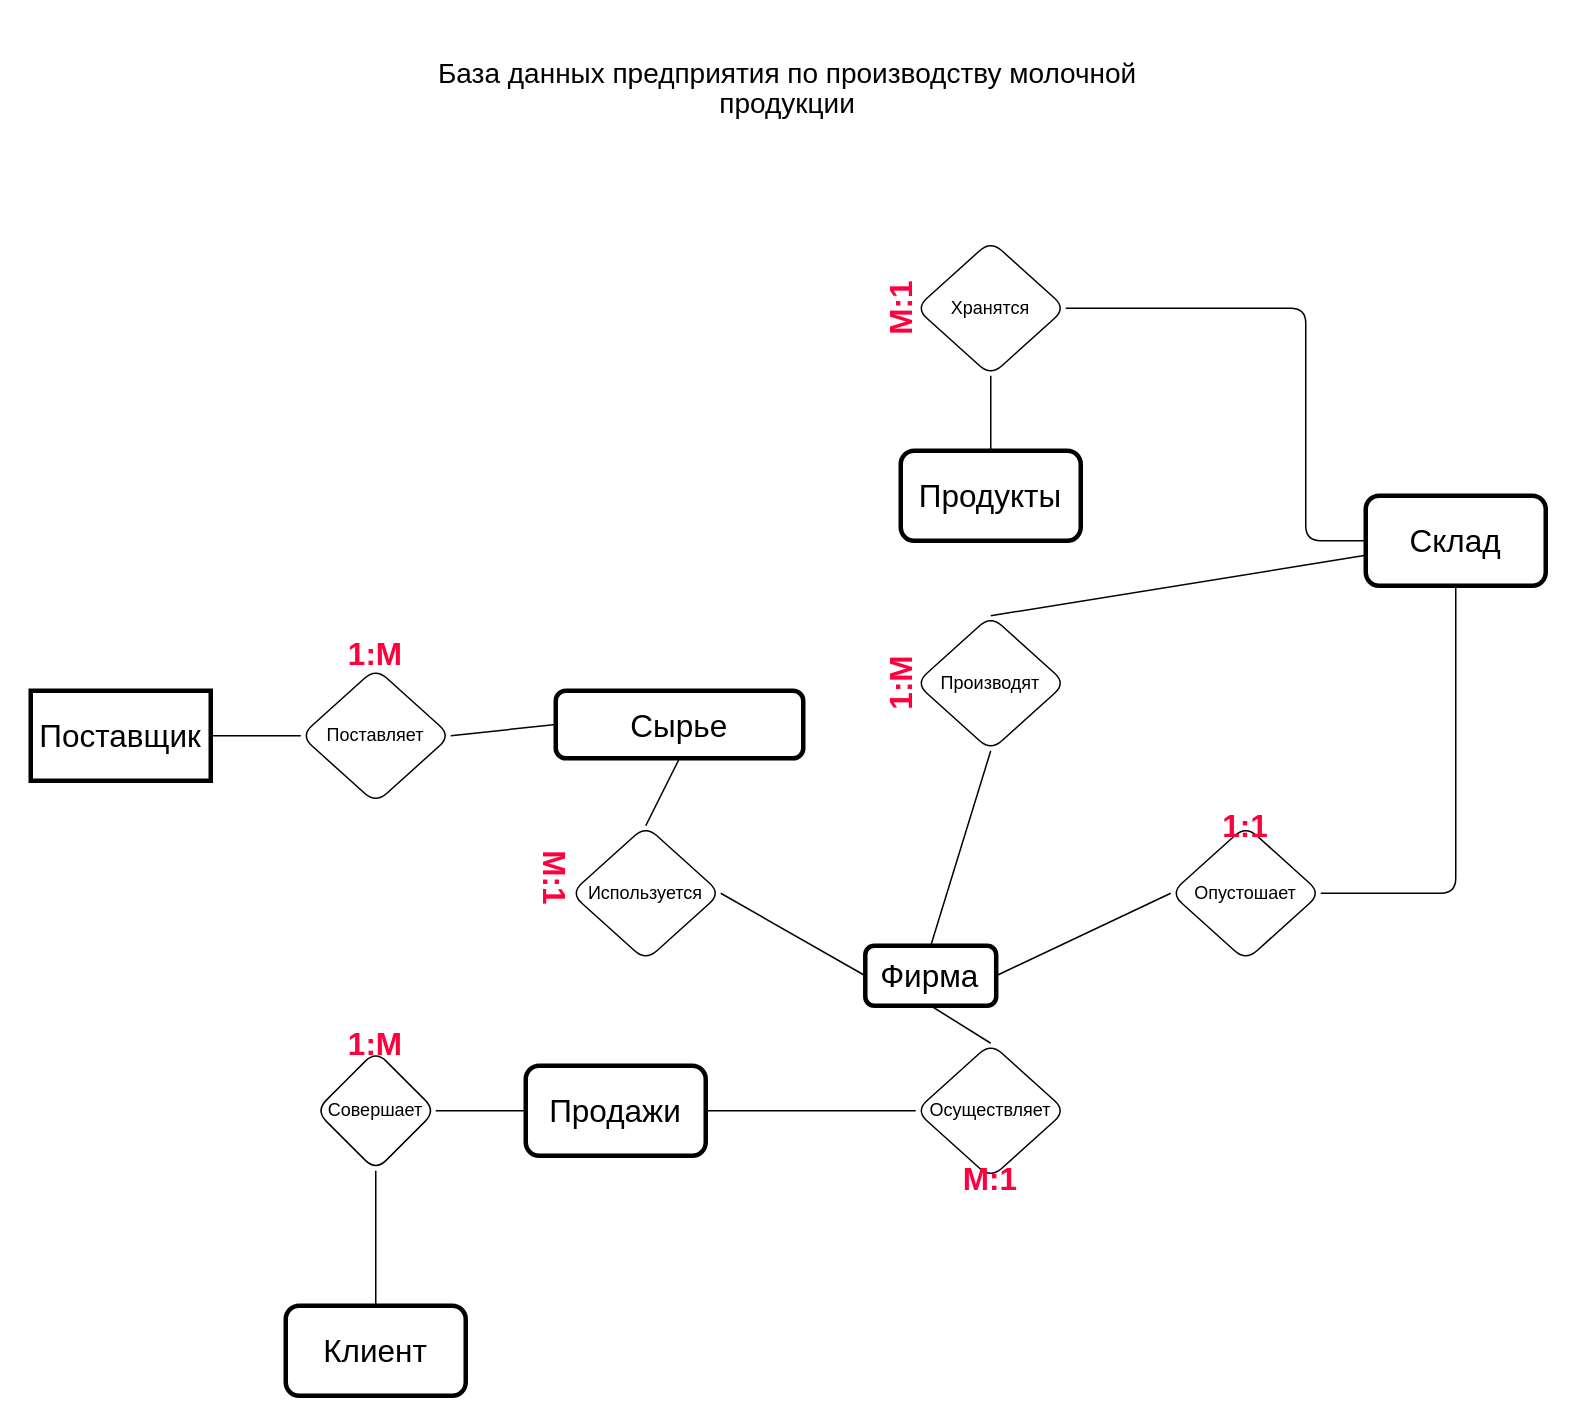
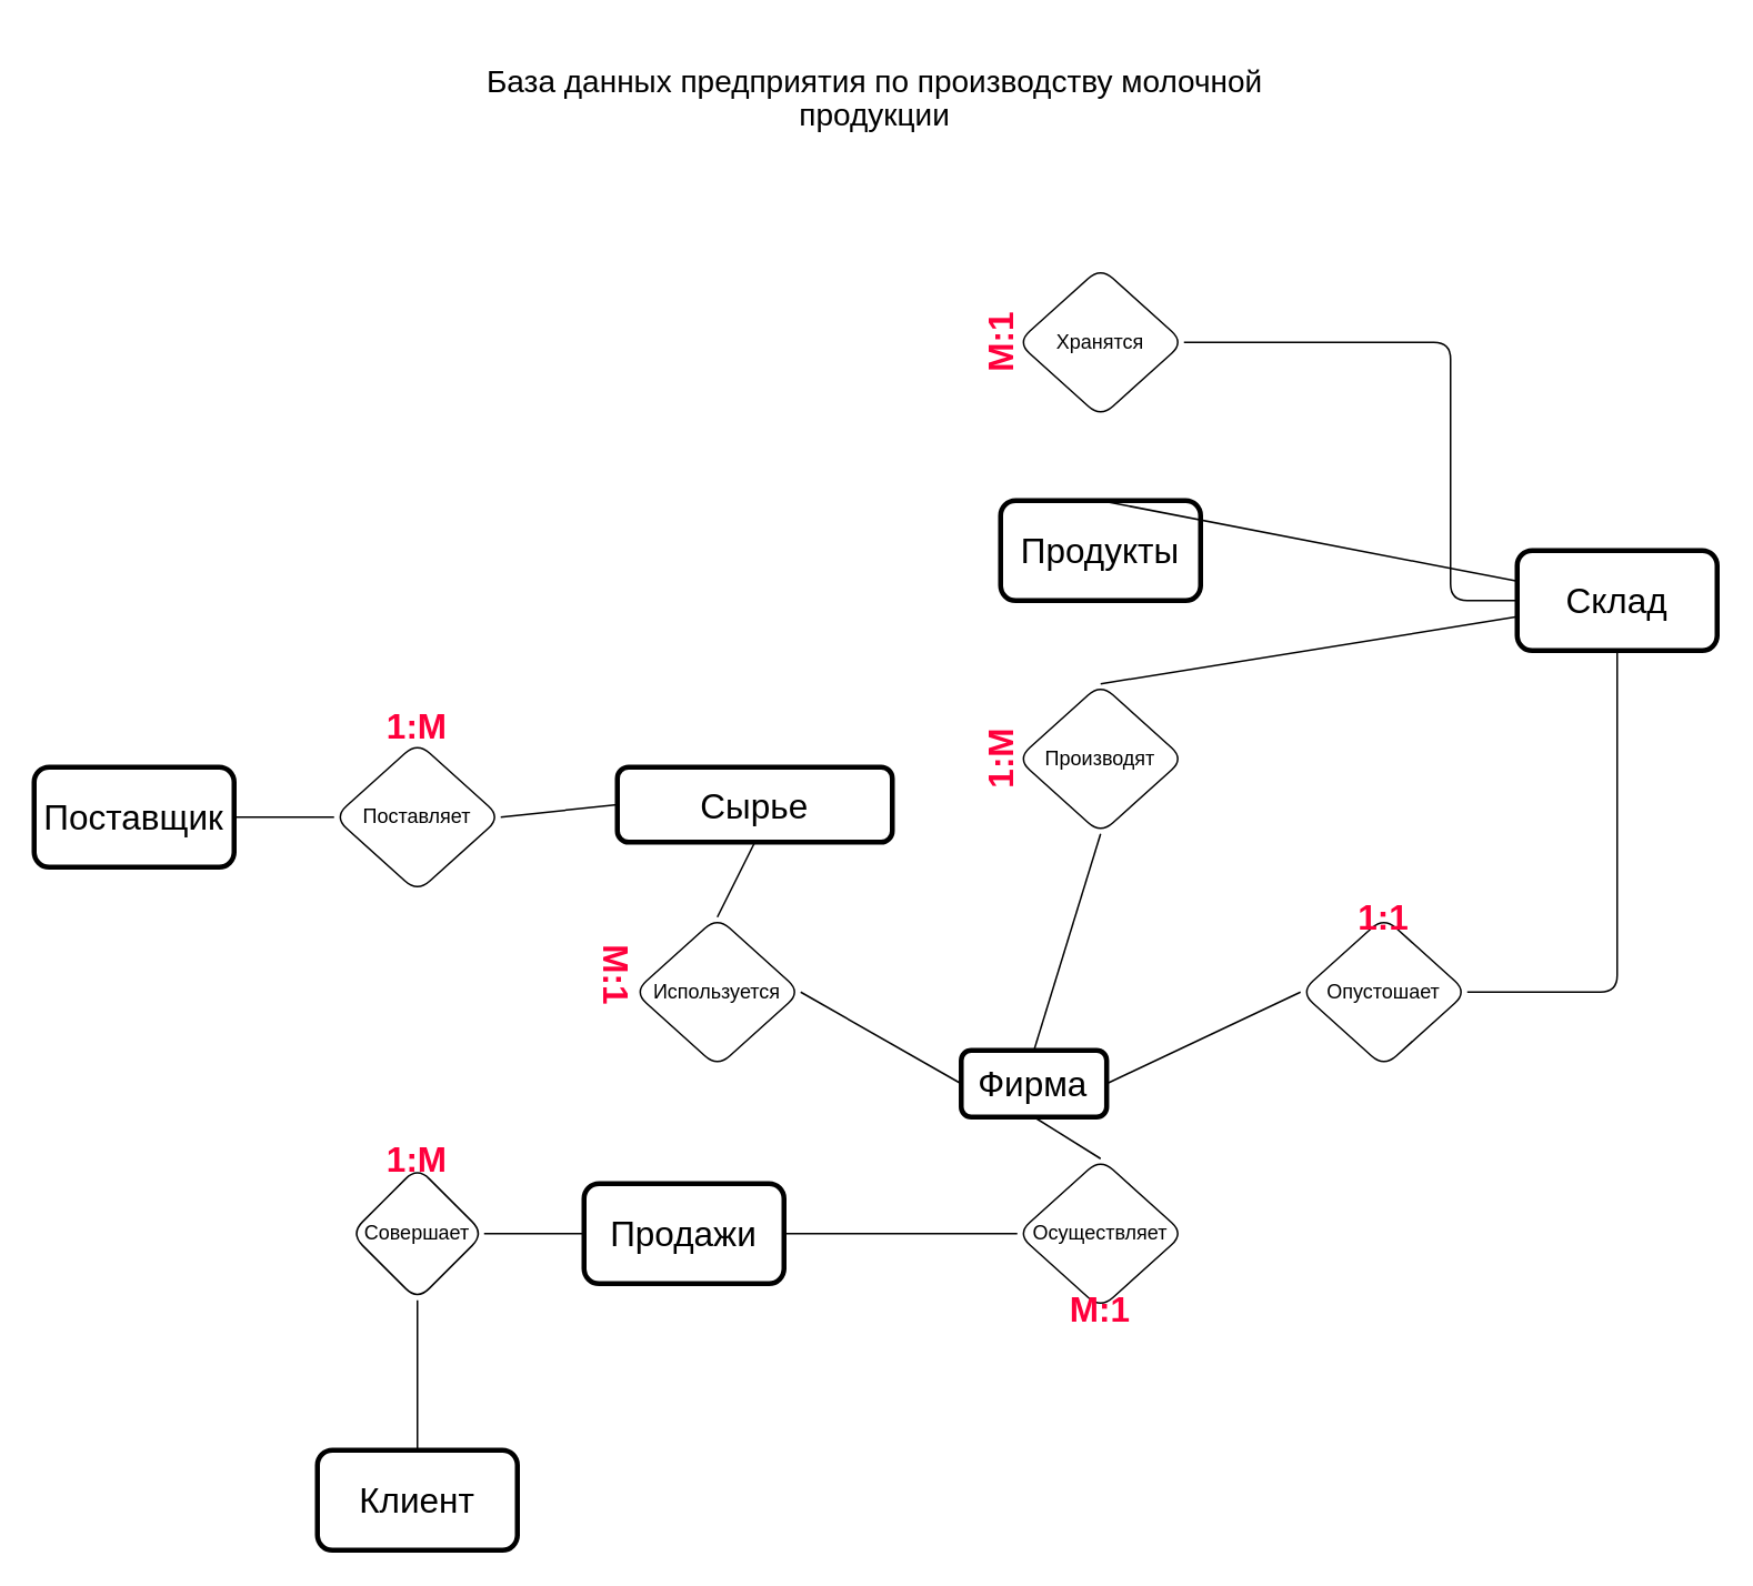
  <mxCell id="0" />
  <mxCell id="1" parent="0" />
  <mxCell id="2" value="Клиент" style="rounded=1;whiteSpace=wrap;html=1;labelBackgroundColor=none;strokeWidth=3;fontSize=21;" parent="1" vertex="1"><mxGeometry x="190" y="870" width="120" height="60" as="geometry" /></mxCell>
  <mxCell id="3" value="Совершает" style="rhombus;whiteSpace=wrap;html=1;rounded=1;" parent="1" vertex="1"><mxGeometry x="210" y="700" width="80" height="80" as="geometry" /></mxCell>
  <mxCell id="4" value="Продажи" style="rounded=1;whiteSpace=wrap;html=1;labelBackgroundColor=none;strokeWidth=3;fontSize=21;" parent="1" vertex="1"><mxGeometry x="350" y="710" width="120" height="60" as="geometry" /></mxCell>
  <mxCell id="5" value="Осуществляет" style="rhombus;whiteSpace=wrap;html=1;rounded=1;" parent="1" vertex="1"><mxGeometry x="610" y="695" width="100" height="90" as="geometry" /></mxCell>
  <mxCell id="6" value="Склад" style="rounded=1;whiteSpace=wrap;html=1;labelBackgroundColor=none;strokeWidth=3;fontSize=21;" parent="1" vertex="1"><mxGeometry x="910" y="330" width="120" height="60" as="geometry" /></mxCell>
  <mxCell id="7" value="Хранятся" style="rhombus;whiteSpace=wrap;html=1;rounded=1;" parent="1" vertex="1"><mxGeometry x="610" y="160" width="100" height="90" as="geometry" /></mxCell>
  <mxCell id="8" value="Продукты" style="rounded=1;whiteSpace=wrap;html=1;labelBackgroundColor=none;strokeWidth=3;fontSize=21;" parent="1" vertex="1"><mxGeometry x="600" y="300" width="120" height="60" as="geometry" /></mxCell>
  <mxCell id="9" value="Производят" style="rhombus;whiteSpace=wrap;html=1;rounded=1;" parent="1" vertex="1"><mxGeometry x="610" y="410" width="100" height="90" as="geometry" /></mxCell>
  <mxCell id="10" value="Фирма" style="rounded=1;whiteSpace=wrap;html=1;labelBackgroundColor=none;strokeWidth=3;fontSize=21;" parent="1" vertex="1"><mxGeometry x="576.36" y="630" width="87.27" height="40" as="geometry" /></mxCell>
  <mxCell id="11" value="Используется" style="rhombus;whiteSpace=wrap;html=1;rounded=1;" parent="1" vertex="1"><mxGeometry x="380" y="550" width="100" height="90" as="geometry" /></mxCell>
  <mxCell id="12" value="Сырье" style="rounded=1;whiteSpace=wrap;html=1;labelBackgroundColor=none;strokeWidth=3;fontSize=21;" parent="1" vertex="1"><mxGeometry x="370" y="460" width="165" height="45" as="geometry" /></mxCell>
  <mxCell id="13" value="Поставляет" style="rhombus;whiteSpace=wrap;html=1;rounded=1;" parent="1" vertex="1"><mxGeometry x="200" y="445" width="100" height="90" as="geometry" /></mxCell>
- <mxCell id="14" value="Поставщик" style="whiteSpace=wrap;html=1;labelBackgroundColor=none;strokeWidth=3;fontSize=21;rounded=0;" parent="1" vertex="1"><mxGeometry x="20" y="460" width="120" height="60" as="geometry" /></mxCell>
+ <mxCell id="14" value="Поставщик" style="rounded=1;whiteSpace=wrap;html=1;labelBackgroundColor=none;strokeWidth=3;fontSize=21;" parent="1" vertex="1"><mxGeometry x="20" y="460" width="120" height="60" as="geometry" /></mxCell>
  <mxCell id="15" value="" style="endArrow=none;html=1;rounded=1;exitX=0.5;exitY=0;exitDx=0;exitDy=0;entryX=0.5;entryY=1;entryDx=0;entryDy=0;" parent="1" source="2" target="3" edge="1"><mxGeometry width="50" height="50" relative="1" as="geometry"><mxPoint x="430" y="1190" as="sourcePoint" /><mxPoint x="480" y="1140" as="targetPoint" /></mxGeometry></mxCell>
  <mxCell id="16" value="" style="endArrow=none;html=1;rounded=1;exitX=1;exitY=0.5;exitDx=0;exitDy=0;entryX=0;entryY=0.5;entryDx=0;entryDy=0;" parent="1" source="3" target="4" edge="1"><mxGeometry width="50" height="50" relative="1" as="geometry"><mxPoint x="160" y="750" as="sourcePoint" /><mxPoint x="220" y="750" as="targetPoint" /></mxGeometry></mxCell>
  <mxCell id="17" value="" style="endArrow=none;html=1;rounded=1;exitX=1;exitY=0.5;exitDx=0;exitDy=0;entryX=0;entryY=0.5;entryDx=0;entryDy=0;" parent="1" source="4" target="5" edge="1"><mxGeometry width="50" height="50" relative="1" as="geometry"><mxPoint x="300" y="750" as="sourcePoint" /><mxPoint x="360" y="750" as="targetPoint" /></mxGeometry></mxCell>
  <mxCell id="18" value="" style="endArrow=none;html=1;rounded=1;exitX=0.5;exitY=0;exitDx=0;exitDy=0;entryX=0.5;entryY=1;entryDx=0;entryDy=0;" parent="1" source="5" target="10" edge="1"><mxGeometry width="50" height="50" relative="1" as="geometry"><mxPoint x="250" as="sourcePoint" y="-50" /><mxPoint x="530" y="-60" as="targetPoint" /></mxGeometry></mxCell>
  <mxCell id="19" value="" style="endArrow=none;html=1;rounded=1;exitX=1;exitY=0.5;exitDx=0;exitDy=0;entryX=0;entryY=0.5;entryDx=0;entryDy=0;" parent="1" source="7" target="6" edge="1"><mxGeometry width="50" height="50" relative="1" as="geometry"><mxPoint x="514" y="99" as="sourcePoint" /><mxPoint x="610" y="100" as="targetPoint" /><Array as="points"><mxPoint x="870" y="205" /><mxPoint x="870" y="360" /></Array></mxGeometry></mxCell>
- <mxCell id="20" value="" style="endArrow=none;html=1;rounded=1;exitX=0.5;exitY=0;exitDx=0;exitDy=0;entryX=0.5;entryY=1;entryDx=0;entryDy=0;" parent="1" source="8" target="7" edge="1"><mxGeometry width="50" height="50" relative="1" as="geometry"><mxPoint x="670" y="170" as="sourcePoint" /><mxPoint x="750" y="230" as="targetPoint" /></mxGeometry></mxCell>
+ <mxCell id="20" value="" style="endArrow=none;html=1;rounded=1;exitX=0.5;exitY=0;exitDx=0;exitDy=0;" parent="1" source="8" target="6" edge="1"><mxGeometry width="50" height="50" relative="1" as="geometry"><mxPoint x="670" y="170" as="sourcePoint" /><mxPoint x="750" y="230" as="targetPoint" /></mxGeometry></mxCell>
  <mxCell id="21" value="" style="endArrow=none;html=1;rounded=1;exitX=0.5;exitY=0;exitDx=0;exitDy=0;" parent="1" source="9" target="6" edge="1"><mxGeometry width="50" height="50" relative="1" as="geometry"><mxPoint x="670" y="310" as="sourcePoint" /><mxPoint x="670" y="260" as="targetPoint" /></mxGeometry></mxCell>
  <mxCell id="22" value="" style="endArrow=none;html=1;rounded=1;exitX=0.5;exitY=0;exitDx=0;exitDy=0;entryX=0.5;entryY=1;entryDx=0;entryDy=0;" parent="1" source="10" target="9" edge="1"><mxGeometry width="50" height="50" relative="1" as="geometry"><mxPoint x="680" y="320" as="sourcePoint" /><mxPoint x="680" y="270" as="targetPoint" /></mxGeometry></mxCell>
  <mxCell id="23" value="" style="endArrow=none;html=1;rounded=1;exitX=0;exitY=0.5;exitDx=0;exitDy=0;entryX=1;entryY=0.5;entryDx=0;entryDy=0;" parent="1" source="10" target="11" edge="1"><mxGeometry width="50" height="50" relative="1" as="geometry"><mxPoint x="670" y="550" as="sourcePoint" /><mxPoint x="670" y="510" as="targetPoint" /></mxGeometry></mxCell>
  <mxCell id="24" value="" style="endArrow=none;html=1;rounded=1;exitX=0.5;exitY=0;exitDx=0;exitDy=0;entryX=0.5;entryY=1;entryDx=0;entryDy=0;" parent="1" source="11" target="12" edge="1"><mxGeometry width="50" height="50" relative="1" as="geometry"><mxPoint x="550" y="605" as="sourcePoint" /><mxPoint x="490" y="605" as="targetPoint" /></mxGeometry></mxCell>
  <mxCell id="25" value="" style="endArrow=none;html=1;rounded=1;exitX=0;exitY=0.5;exitDx=0;exitDy=0;entryX=1;entryY=0.5;entryDx=0;entryDy=0;" parent="1" source="12" target="13" edge="1"><mxGeometry width="50" height="50" relative="1" as="geometry"><mxPoint x="440" y="560" as="sourcePoint" /><mxPoint x="440" y="530" as="targetPoint" /></mxGeometry></mxCell>
  <mxCell id="26" value="" style="endArrow=none;html=1;rounded=1;exitX=1;exitY=0.5;exitDx=0;exitDy=0;entryX=0;entryY=0.5;entryDx=0;entryDy=0;" parent="1" source="14" target="13" edge="1"><mxGeometry width="50" height="50" relative="1" as="geometry"><mxPoint x="380" y="500" as="sourcePoint" /><mxPoint x="310" y="500" as="targetPoint" /></mxGeometry></mxCell>
  <mxCell id="27" value="&lt;b&gt;&lt;font color=&quot;#ff003c&quot; style=&quot;font-size: 21px;&quot;&gt;1:М&lt;/font&gt;&lt;/b&gt;" style="text;html=1;align=center;verticalAlign=middle;whiteSpace=wrap;rounded=0;" parent="1" vertex="1"><mxGeometry x="220" y="680" width="60" height="30" as="geometry" /></mxCell>
  <mxCell id="28" value="&lt;b&gt;&lt;font color=&quot;#ff003c&quot; style=&quot;font-size: 21px;&quot;&gt;1:М&lt;/font&gt;&lt;/b&gt;" style="text;html=1;align=center;verticalAlign=middle;whiteSpace=wrap;rounded=0;rotation=-90;" parent="1" vertex="1"><mxGeometry x="570" y="440" width="60" height="30" as="geometry" /></mxCell>
  <mxCell id="29" value="&lt;b&gt;&lt;font color=&quot;#ff003c&quot; style=&quot;font-size: 21px;&quot;&gt;1:М&lt;/font&gt;&lt;/b&gt;" style="text;html=1;align=center;verticalAlign=middle;whiteSpace=wrap;rounded=0;" parent="1" vertex="1"><mxGeometry x="220" y="420" width="60" height="30" as="geometry" /></mxCell>
  <mxCell id="30" value="&lt;b&gt;&lt;font color=&quot;#ff003c&quot; style=&quot;font-size: 21px;&quot;&gt;М:1&lt;/font&gt;&lt;/b&gt;" style="text;html=1;align=center;verticalAlign=middle;whiteSpace=wrap;rounded=0;rotation=-90;" parent="1" vertex="1"><mxGeometry x="570" y="190" width="60" height="30" as="geometry" /></mxCell>
  <mxCell id="31" value="&lt;b&gt;&lt;font color=&quot;#ff003c&quot; style=&quot;font-size: 21px;&quot;&gt;М:1&lt;/font&gt;&lt;/b&gt;" style="text;html=1;align=center;verticalAlign=middle;whiteSpace=wrap;rounded=0;rotation=90;" parent="1" vertex="1"><mxGeometry x="340" y="570" width="60" height="30" as="geometry" /></mxCell>
  <mxCell id="32" value="&lt;b&gt;&lt;font color=&quot;#ff003c&quot; style=&quot;font-size: 21px;&quot;&gt;М:1&lt;/font&gt;&lt;/b&gt;" style="text;html=1;align=center;verticalAlign=middle;whiteSpace=wrap;rounded=0;rotation=0;" parent="1" vertex="1"><mxGeometry x="630" y="770" width="60" height="30" as="geometry" /></mxCell>
  <mxCell id="33" value="" style="endArrow=none;html=1;rounded=1;entryX=0.5;entryY=1;entryDx=0;entryDy=0;exitX=1;exitY=0.5;exitDx=0;exitDy=0;" parent="1" source="34" target="6" edge="1"><mxGeometry width="50" height="50" relative="1" as="geometry"><mxPoint x="270" y="240" as="sourcePoint" /><mxPoint x="320" y="190" as="targetPoint" /><Array as="points"><mxPoint x="970" y="595" /></Array></mxGeometry></mxCell>
  <mxCell id="34" value="Опустошает" style="rhombus;whiteSpace=wrap;html=1;rounded=1;" parent="1" vertex="1"><mxGeometry x="780" y="550" width="100" height="90" as="geometry" /></mxCell>
  <mxCell id="35" value="" style="endArrow=none;html=1;rounded=1;entryX=0;entryY=0.5;entryDx=0;entryDy=0;exitX=1;exitY=0.5;exitDx=0;exitDy=0;" parent="1" source="10" target="34" edge="1"><mxGeometry width="50" height="50" relative="1" as="geometry"><mxPoint x="980" y="600" as="sourcePoint" /><mxPoint x="980" y="400" as="targetPoint" /><Array as="points" /></mxGeometry></mxCell>
  <mxCell id="36" value="&lt;b&gt;&lt;font color=&quot;#ff003c&quot; style=&quot;font-size: 21px;&quot;&gt;1:1&lt;/font&gt;&lt;/b&gt;" style="text;html=1;align=center;verticalAlign=middle;whiteSpace=wrap;rounded=0;rotation=0;" parent="1" vertex="1"><mxGeometry x="800" y="535" width="60" height="30" as="geometry" /></mxCell>
  <mxCell id="37" value="&lt;p class=&quot;MsoNormal&quot; align=&quot;center&quot; style=&quot;text-align:center&quot;&gt;&lt;span style=&quot;font-size:14.0pt;mso-bidi-font-size:11.0pt;line-height:107%;font-family:&#10;&amp;quot;Times New Roman&amp;quot;,serif&quot;&gt;База данных предприятия по производству молочной&#10;продукции&lt;/span&gt;&lt;/p&gt;" style="text;whiteSpace=wrap;html=1;" vertex="1" parent="1"><mxGeometry x="290" y="20" width="500" height="90" as="geometry" /></mxCell>
